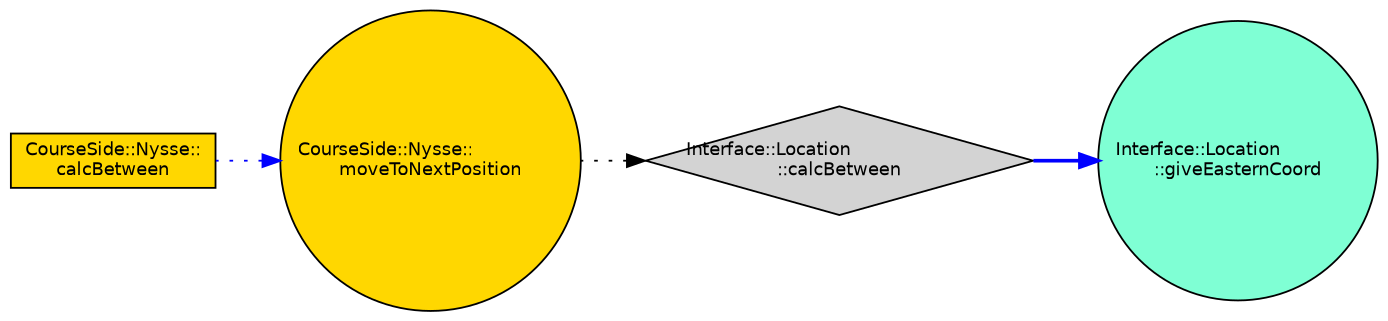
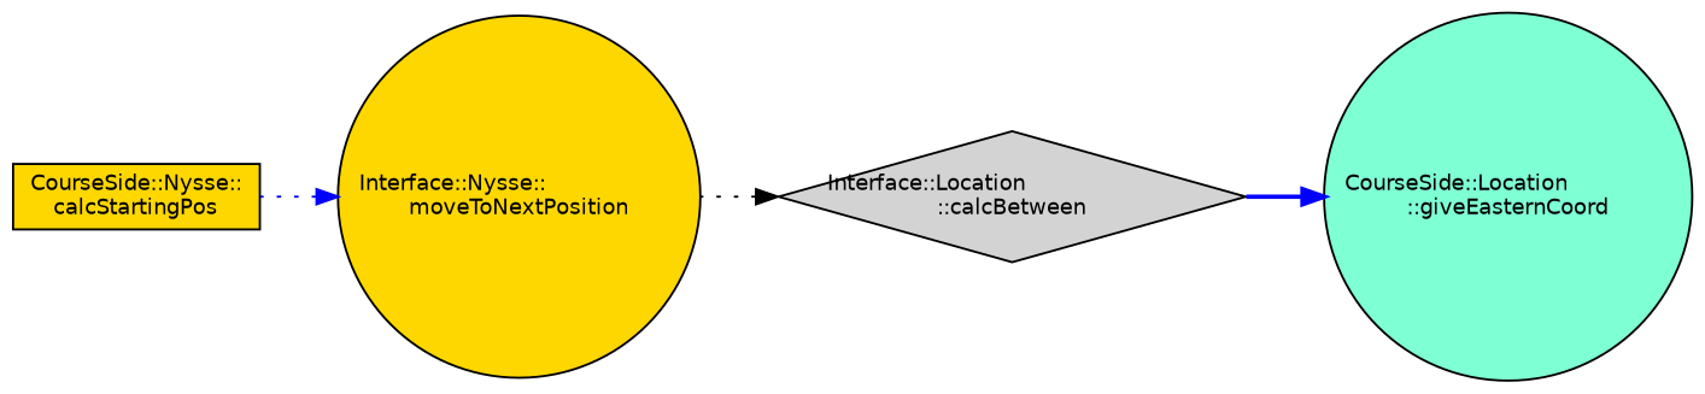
  digraph {
    rankdir=RL
    node [color=black fillcolor=gold fontname=Helvetica fontsize=10 shape=circle style=filled]
    edge [color=blue dir=back fontname=Helvetica fontsize=10 labelfontname=Helvetica labelfontsize=10 style=dotted]
-   n1 [fillcolor=aquamarine fontcolor=black height=0.2 label="Interface::Location\l::giveEasternCoord" width=0.4]
+   n1 [fillcolor=aquamarine fontcolor=black height=0.2 label="CourseSide::Location\l::giveEasternCoord" width=0.4]
    n2 [fillcolor=lightgrey height=0.2 label="Interface::Location\l::calcBetween" shape=diamond width=0.4]
-   n3 [height=0.2 label="CourseSide::Nysse::\lmoveToNextPosition" width=0.4]
-   n4 [height=0.2 label="CourseSide::Nysse::\lcalcBetween" shape=box width=0.4]
+   n3 [height=0.2 label="Interface::Nysse::\lmoveToNextPosition" width=0.4]
+   n4 [height=0.2 label="CourseSide::Nysse::\lcalcStartingPos" shape=box width=0.4]
    n1 -> n2 [style=bold]
    n2 -> n3 [color=black]
    n3 -> n4
  }
